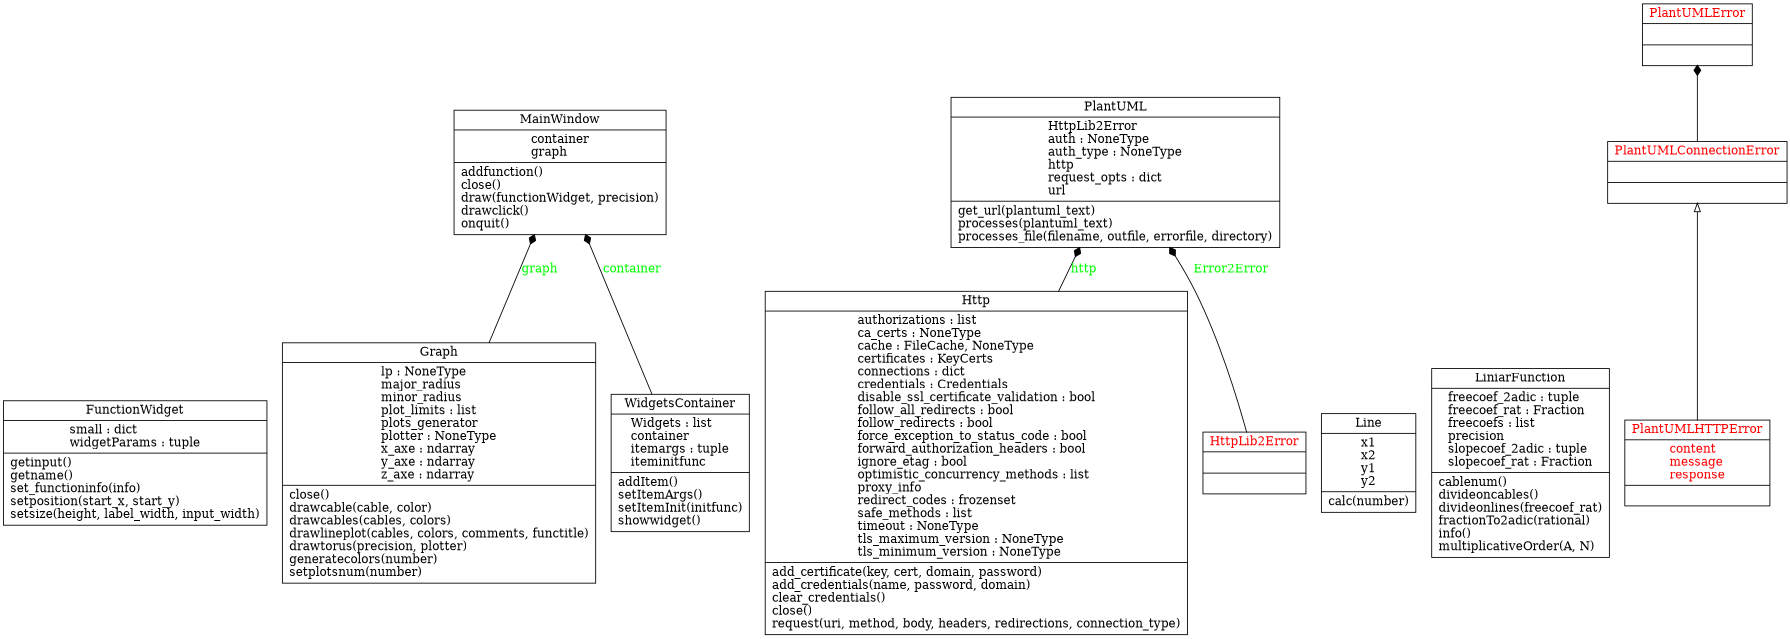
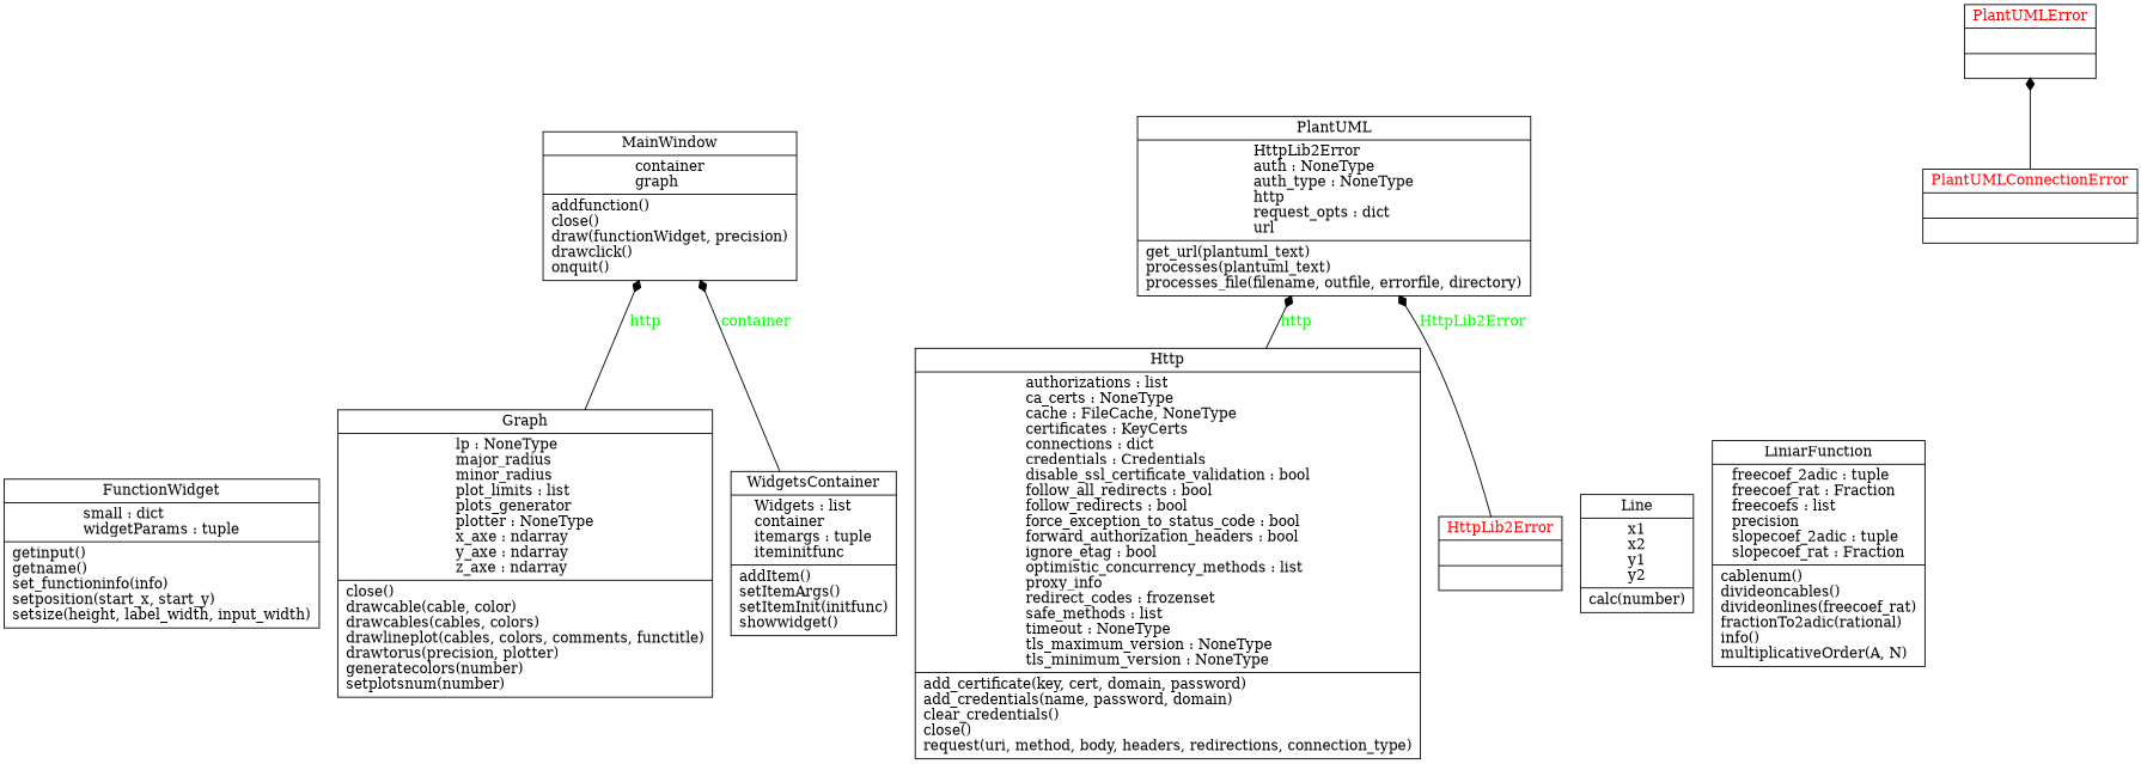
  digraph {
    rankdir=BT
    node [color=black fontcolor=black shape=record style=solid]
    edge [arrowhead=diamond arrowtail=none fontcolor=green style=solid]
    n1 [label=<{FunctionWidget|small : dict<br ALIGN="LEFT"/>widgetParams : tuple<br ALIGN="LEFT"/>|getinput()<br ALIGN="LEFT"/>getname()<br ALIGN="LEFT"/>set_functioninfo(info)<br ALIGN="LEFT"/>setposition(start_x, start_y)<br ALIGN="LEFT"/>setsize(height, label_width, input_width)<br ALIGN="LEFT"/>}>]
    n2 [label=<{Graph|lp : NoneType<br ALIGN="LEFT"/>major_radius<br ALIGN="LEFT"/>minor_radius<br ALIGN="LEFT"/>plot_limits : list<br ALIGN="LEFT"/>plots_generator<br ALIGN="LEFT"/>plotter : NoneType<br ALIGN="LEFT"/>x_axe : ndarray<br ALIGN="LEFT"/>y_axe : ndarray<br ALIGN="LEFT"/>z_axe : ndarray<br ALIGN="LEFT"/>|close()<br ALIGN="LEFT"/>drawcable(cable, color)<br ALIGN="LEFT"/>drawcables(cables, colors)<br ALIGN="LEFT"/>drawlineplot(cables, colors, comments, functitle)<br ALIGN="LEFT"/>drawtorus(precision, plotter)<br ALIGN="LEFT"/>generatecolors(number)<br ALIGN="LEFT"/>setplotsnum(number)<br ALIGN="LEFT"/>}>]
    n3 [label=<{MainWindow|container<br ALIGN="LEFT"/>graph<br ALIGN="LEFT"/>|addfunction()<br ALIGN="LEFT"/>close()<br ALIGN="LEFT"/>draw(functionWidget, precision)<br ALIGN="LEFT"/>drawclick()<br ALIGN="LEFT"/>onquit()<br ALIGN="LEFT"/>}>]
    n4 [label=<{Http|authorizations : list<br ALIGN="LEFT"/>ca_certs : NoneType<br ALIGN="LEFT"/>cache : FileCache, NoneType<br ALIGN="LEFT"/>certificates : KeyCerts<br ALIGN="LEFT"/>connections : dict<br ALIGN="LEFT"/>credentials : Credentials<br ALIGN="LEFT"/>disable_ssl_certificate_validation : bool<br ALIGN="LEFT"/>follow_all_redirects : bool<br ALIGN="LEFT"/>follow_redirects : bool<br ALIGN="LEFT"/>force_exception_to_status_code : bool<br ALIGN="LEFT"/>forward_authorization_headers : bool<br ALIGN="LEFT"/>ignore_etag : bool<br ALIGN="LEFT"/>optimistic_concurrency_methods : list<br ALIGN="LEFT"/>proxy_info<br ALIGN="LEFT"/>redirect_codes : frozenset<br ALIGN="LEFT"/>safe_methods : list<br ALIGN="LEFT"/>timeout : NoneType<br ALIGN="LEFT"/>tls_maximum_version : NoneType<br ALIGN="LEFT"/>tls_minimum_version : NoneType<br ALIGN="LEFT"/>|add_certificate(key, cert, domain, password)<br ALIGN="LEFT"/>add_credentials(name, password, domain)<br ALIGN="LEFT"/>clear_credentials()<br ALIGN="LEFT"/>close()<br ALIGN="LEFT"/>request(uri, method, body, headers, redirections, connection_type)<br ALIGN="LEFT"/>}>]
    n5 [label=<{PlantUML|HttpLib2Error<br ALIGN="LEFT"/>auth : NoneType<br ALIGN="LEFT"/>auth_type : NoneType<br ALIGN="LEFT"/>http<br ALIGN="LEFT"/>request_opts : dict<br ALIGN="LEFT"/>url<br ALIGN="LEFT"/>|get_url(plantuml_text)<br ALIGN="LEFT"/>processes(plantuml_text)<br ALIGN="LEFT"/>processes_file(filename, outfile, errorfile, directory)<br ALIGN="LEFT"/>}>]
    n6 [fontcolor=red label=<{HttpLib2Error|<br ALIGN="LEFT"/>|}>]
    n7 [label=<{Line|x1<br ALIGN="LEFT"/>x2<br ALIGN="LEFT"/>y1<br ALIGN="LEFT"/>y2<br ALIGN="LEFT"/>|calc(number)<br ALIGN="LEFT"/>}>]
    n8 [label=<{LiniarFunction|freecoef_2adic : tuple<br ALIGN="LEFT"/>freecoef_rat : Fraction<br ALIGN="LEFT"/>freecoefs : list<br ALIGN="LEFT"/>precision<br ALIGN="LEFT"/>slopecoef_2adic : tuple<br ALIGN="LEFT"/>slopecoef_rat : Fraction<br ALIGN="LEFT"/>|cablenum()<br ALIGN="LEFT"/>divideoncables()<br ALIGN="LEFT"/>divideonlines(freecoef_rat)<br ALIGN="LEFT"/>fractionTo2adic(rational)<br ALIGN="LEFT"/>info()<br ALIGN="LEFT"/>multiplicativeOrder(A, N)<br ALIGN="LEFT"/>}>]
    n9 [fontcolor=red label=<{PlantUMLConnectionError|<br ALIGN="LEFT"/>|}>]
    n10 [fontcolor=red label=<{PlantUMLError|<br ALIGN="LEFT"/>|}>]
-   n11 [fontcolor=red label=<{PlantUMLHTTPError|content<br ALIGN="LEFT"/>message<br ALIGN="LEFT"/>response<br ALIGN="LEFT"/>|}>]
    n12 [label=<{WidgetsContainer|Widgets : list<br ALIGN="LEFT"/>container<br ALIGN="LEFT"/>itemargs : tuple<br ALIGN="LEFT"/>iteminitfunc<br ALIGN="LEFT"/>|addItem()<br ALIGN="LEFT"/>setItemArgs()<br ALIGN="LEFT"/>setItemInit(initfunc)<br ALIGN="LEFT"/>showwidget()<br ALIGN="LEFT"/>}>]
-   n2 -> n3 [label="graph"]
+   n2 -> n3 [label=http]
    n4 -> n5 [label=http]
-   n6 -> n5 [label=Error2Error]
+   n6 -> n5 [label=HttpLib2Error]
    n9 -> n10 [fontcolor="" style=""]
-   n11 -> n9 [arrowhead=empty fontcolor="" style=""]
    n12 -> n3 [label=container]
  }
